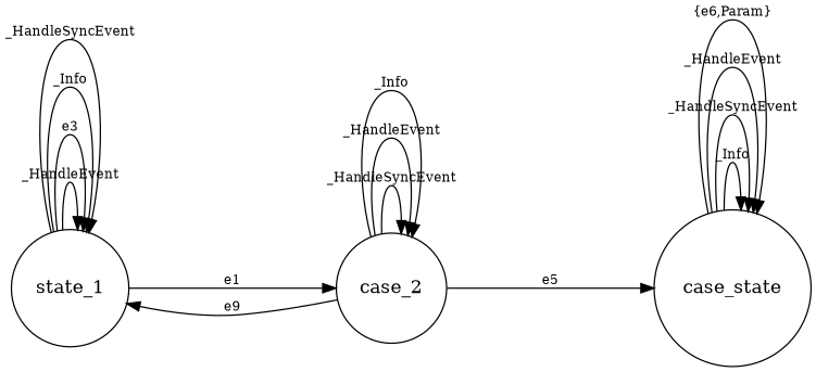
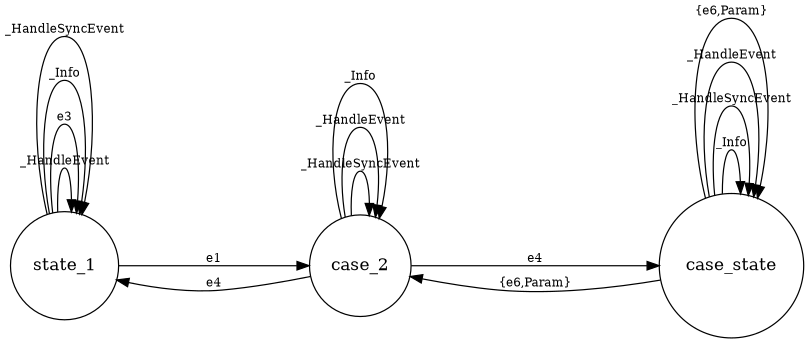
  digraph {
    nodesep=0.5
    rankdir=LR
    ranksep=2
    node [shape=circle]
    edge [fontsize=10]
    state_1
    n2 [label=case_2]
    case_state
    state_1 -> state_1 [label=_HandleEvent]
    state_1 -> state_1 [label=e3]
    state_1 -> state_1 [label=_Info]
    state_1 -> state_1 [label=_HandleSyncEvent]
    state_1 -> n2 [label=e1]
-   n2 -> state_1 [label=e9]
+   n2 -> state_1 [label=e4]
    n2 -> n2 [label=_HandleSyncEvent]
    n2 -> n2 [label=_HandleEvent]
    n2 -> n2 [label=_Info]
-   n2 -> case_state [label=e5]
+   n2 -> case_state [label=e4]
+   case_state -> n2 [label="{e6,Param}"]
    case_state -> case_state [label=_Info]
    case_state -> case_state [label=_HandleSyncEvent]
    case_state -> case_state [label=_HandleEvent]
    case_state -> case_state [label="{e6,Param}"]
  }
